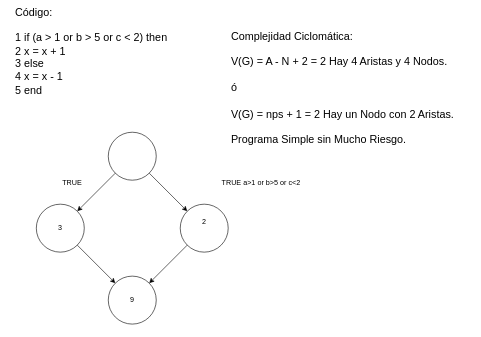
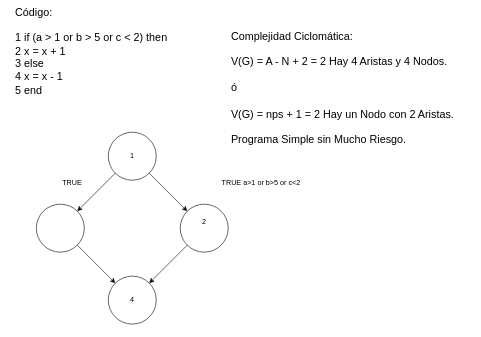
  <mxCell id="0" />
  <mxCell id="1" parent="0" />
  <mxCell id="2" value="" style="ellipse;whiteSpace=wrap;html=1;aspect=fixed;" vertex="1" parent="1"><mxGeometry x="180" y="220" width="80" height="80" as="geometry" /></mxCell>
+ <mxCell id="3" value="1" style="text;html=1;align=center;verticalAlign=middle;whiteSpace=wrap;rounded=0;" vertex="1" parent="1"><mxGeometry x="190" y="245" width="60" height="30" as="geometry" /></mxCell>
  <mxCell id="4" value="&lt;font style=&quot;font-size: 18px;&quot;&gt;Código:&lt;br&gt;&lt;br&gt;1 if (a &amp;gt; 1 or b &amp;gt; 5 or c &amp;lt; 2) then&lt;br&gt;2 x = x + 1&lt;br&gt;3 else&lt;br&gt;4 x = x - 1&lt;br&gt;5 end&lt;br&gt;&lt;br&gt;&lt;/font&gt;&lt;div&gt;&lt;br/&gt;&lt;/div&gt;" style="text;html=1;spacing=5;spacingTop=-20;whiteSpace=wrap;overflow=hidden;rounded=0;" vertex="1" parent="1"><mxGeometry width="280" height="160" as="geometry" x="20" y="20" /></mxCell>
  <mxCell id="5" value="" style="ellipse;whiteSpace=wrap;html=1;aspect=fixed;" vertex="1" parent="1"><mxGeometry x="300" y="340" width="80" height="80" as="geometry" /></mxCell>
  <mxCell id="6" value="" style="ellipse;whiteSpace=wrap;html=1;aspect=fixed;" vertex="1" parent="1"><mxGeometry x="60" y="340" width="80" height="80" as="geometry" /></mxCell>
  <mxCell id="7" value="" style="ellipse;whiteSpace=wrap;html=1;aspect=fixed;" vertex="1" parent="1"><mxGeometry x="180" y="460" width="80" height="80" as="geometry" /></mxCell>
  <mxCell id="8" value="2" style="text;html=1;align=center;verticalAlign=middle;whiteSpace=wrap;rounded=0;" vertex="1" parent="1"><mxGeometry x="310" y="355" width="60" height="30" as="geometry" /></mxCell>
- <mxCell id="9" value="3" style="text;html=1;align=center;verticalAlign=middle;whiteSpace=wrap;rounded=0;" vertex="1" parent="1"><mxGeometry x="70" y="365" width="60" height="30" as="geometry" /></mxCell>
- <mxCell id="10" value="9" style="text;html=1;align=center;verticalAlign=middle;whiteSpace=wrap;rounded=0;" vertex="1" parent="1"><mxGeometry x="190" y="485" width="60" height="30" as="geometry" /></mxCell>
+ <mxCell id="10" value="4" style="text;html=1;align=center;verticalAlign=middle;whiteSpace=wrap;rounded=0;" vertex="1" parent="1"><mxGeometry x="190" y="485" width="60" height="30" as="geometry" /></mxCell>
  <mxCell id="11" value="" style="endArrow=classic;html=1;rounded=0;exitX=1;exitY=1;exitDx=0;exitDy=0;entryX=0;entryY=0;entryDx=0;entryDy=0;" edge="1" parent="1" source="2" target="5"><mxGeometry width="50" height="50" relative="1" as="geometry"><mxPoint x="410" y="450" as="sourcePoint" /><mxPoint x="460" y="400" as="targetPoint" /></mxGeometry></mxCell>
  <mxCell id="12" value="" style="endArrow=classic;html=1;rounded=0;exitX=0;exitY=1;exitDx=0;exitDy=0;entryX=1;entryY=0;entryDx=0;entryDy=0;" edge="1" parent="1" source="2" target="6"><mxGeometry width="50" height="50" relative="1" as="geometry"><mxPoint x="410" y="450" as="sourcePoint" /><mxPoint x="460" y="400" as="targetPoint" /></mxGeometry></mxCell>
  <mxCell id="13" value="" style="endArrow=classic;html=1;rounded=0;entryX=1;entryY=0;entryDx=0;entryDy=0;exitX=0;exitY=1;exitDx=0;exitDy=0;" edge="1" parent="1" source="5" target="7"><mxGeometry width="50" height="50" relative="1" as="geometry"><mxPoint x="410" y="450" as="sourcePoint" /><mxPoint x="460" y="400" as="targetPoint" /></mxGeometry></mxCell>
  <mxCell id="14" value="" style="endArrow=classic;html=1;rounded=0;entryX=0;entryY=0;entryDx=0;entryDy=0;" edge="1" parent="1" source="6" target="7"><mxGeometry width="50" height="50" relative="1" as="geometry"><mxPoint x="410" y="450" as="sourcePoint" /><mxPoint x="460" y="400" as="targetPoint" /></mxGeometry></mxCell>
  <mxCell id="15" value="&lt;font style=&quot;font-size: 18px;&quot;&gt;Complejidad Ciclomática:&lt;br&gt;&lt;br&gt;V(G) = A - N + 2 = 2 Hay 4 Aristas y 4 Nodos.&lt;br&gt;&lt;br&gt;ó&lt;br&gt;&lt;br&gt;V(G) = nps + 1 = 2 Hay un Nodo con 2 Aristas.&lt;br&gt;&lt;br&gt;Programa Simple sin Mucho Riesgo.&lt;br&gt;&lt;/font&gt;" style="text;html=1;spacing=5;spacingTop=-20;whiteSpace=wrap;overflow=hidden;rounded=0;" vertex="1" parent="1"><mxGeometry x="380" y="60" width="400" height="200" as="geometry" /></mxCell>
  <mxCell id="16" value="TRUE a&amp;gt;1 or b&amp;gt;5 or c&amp;lt;2" style="text;html=1;align=center;verticalAlign=middle;whiteSpace=wrap;rounded=0;" vertex="1" parent="1"><mxGeometry x="360" y="290" width="150" height="30" as="geometry" /></mxCell>
  <mxCell id="17" value="TRUE" style="text;html=1;align=center;verticalAlign=middle;whiteSpace=wrap;rounded=0;" vertex="1" parent="1"><mxGeometry x="90" y="290" width="60" height="30" as="geometry" /></mxCell>
